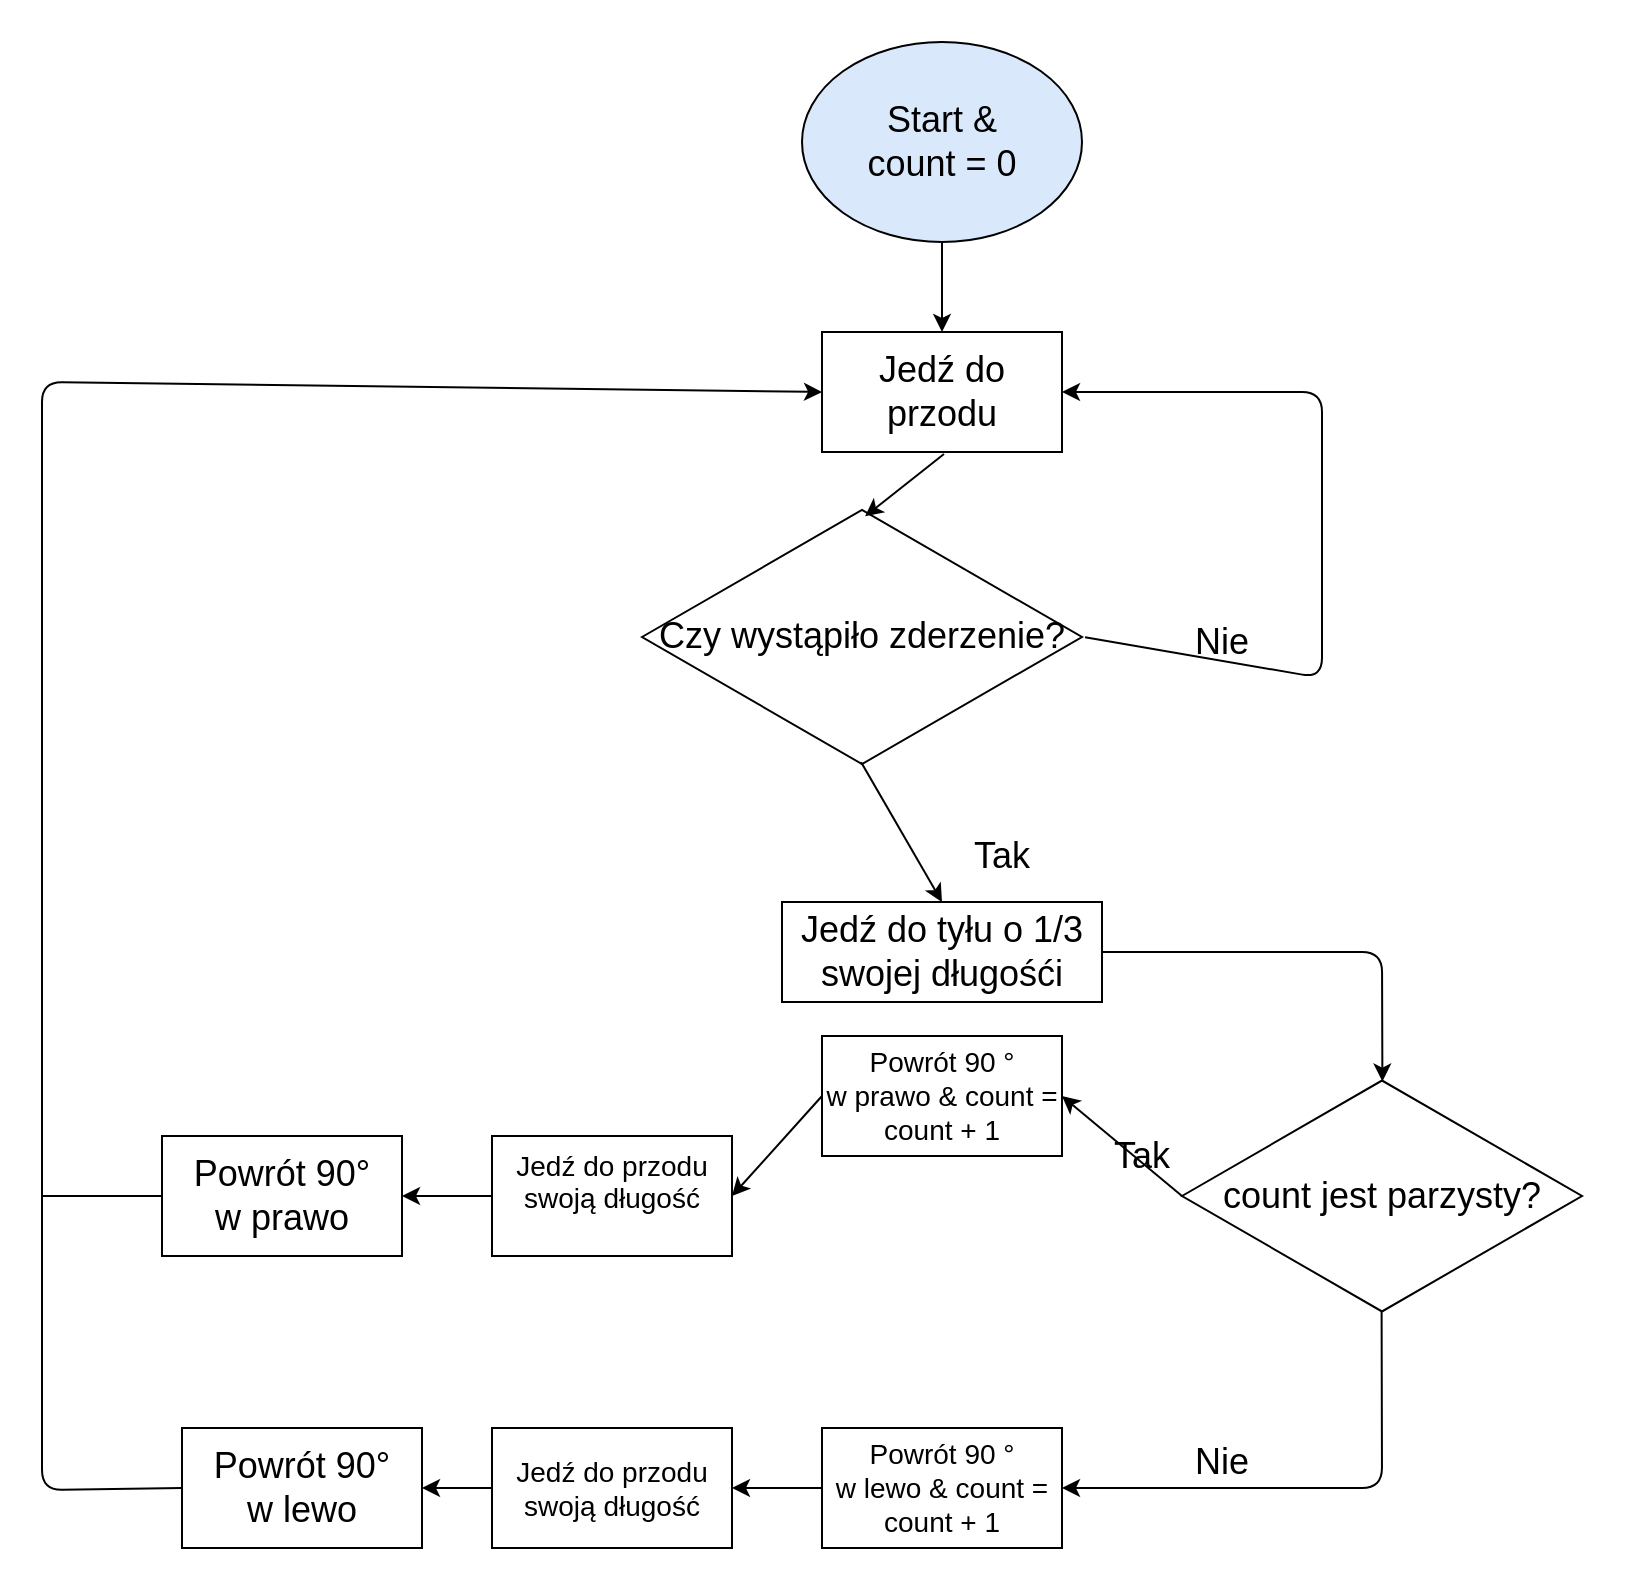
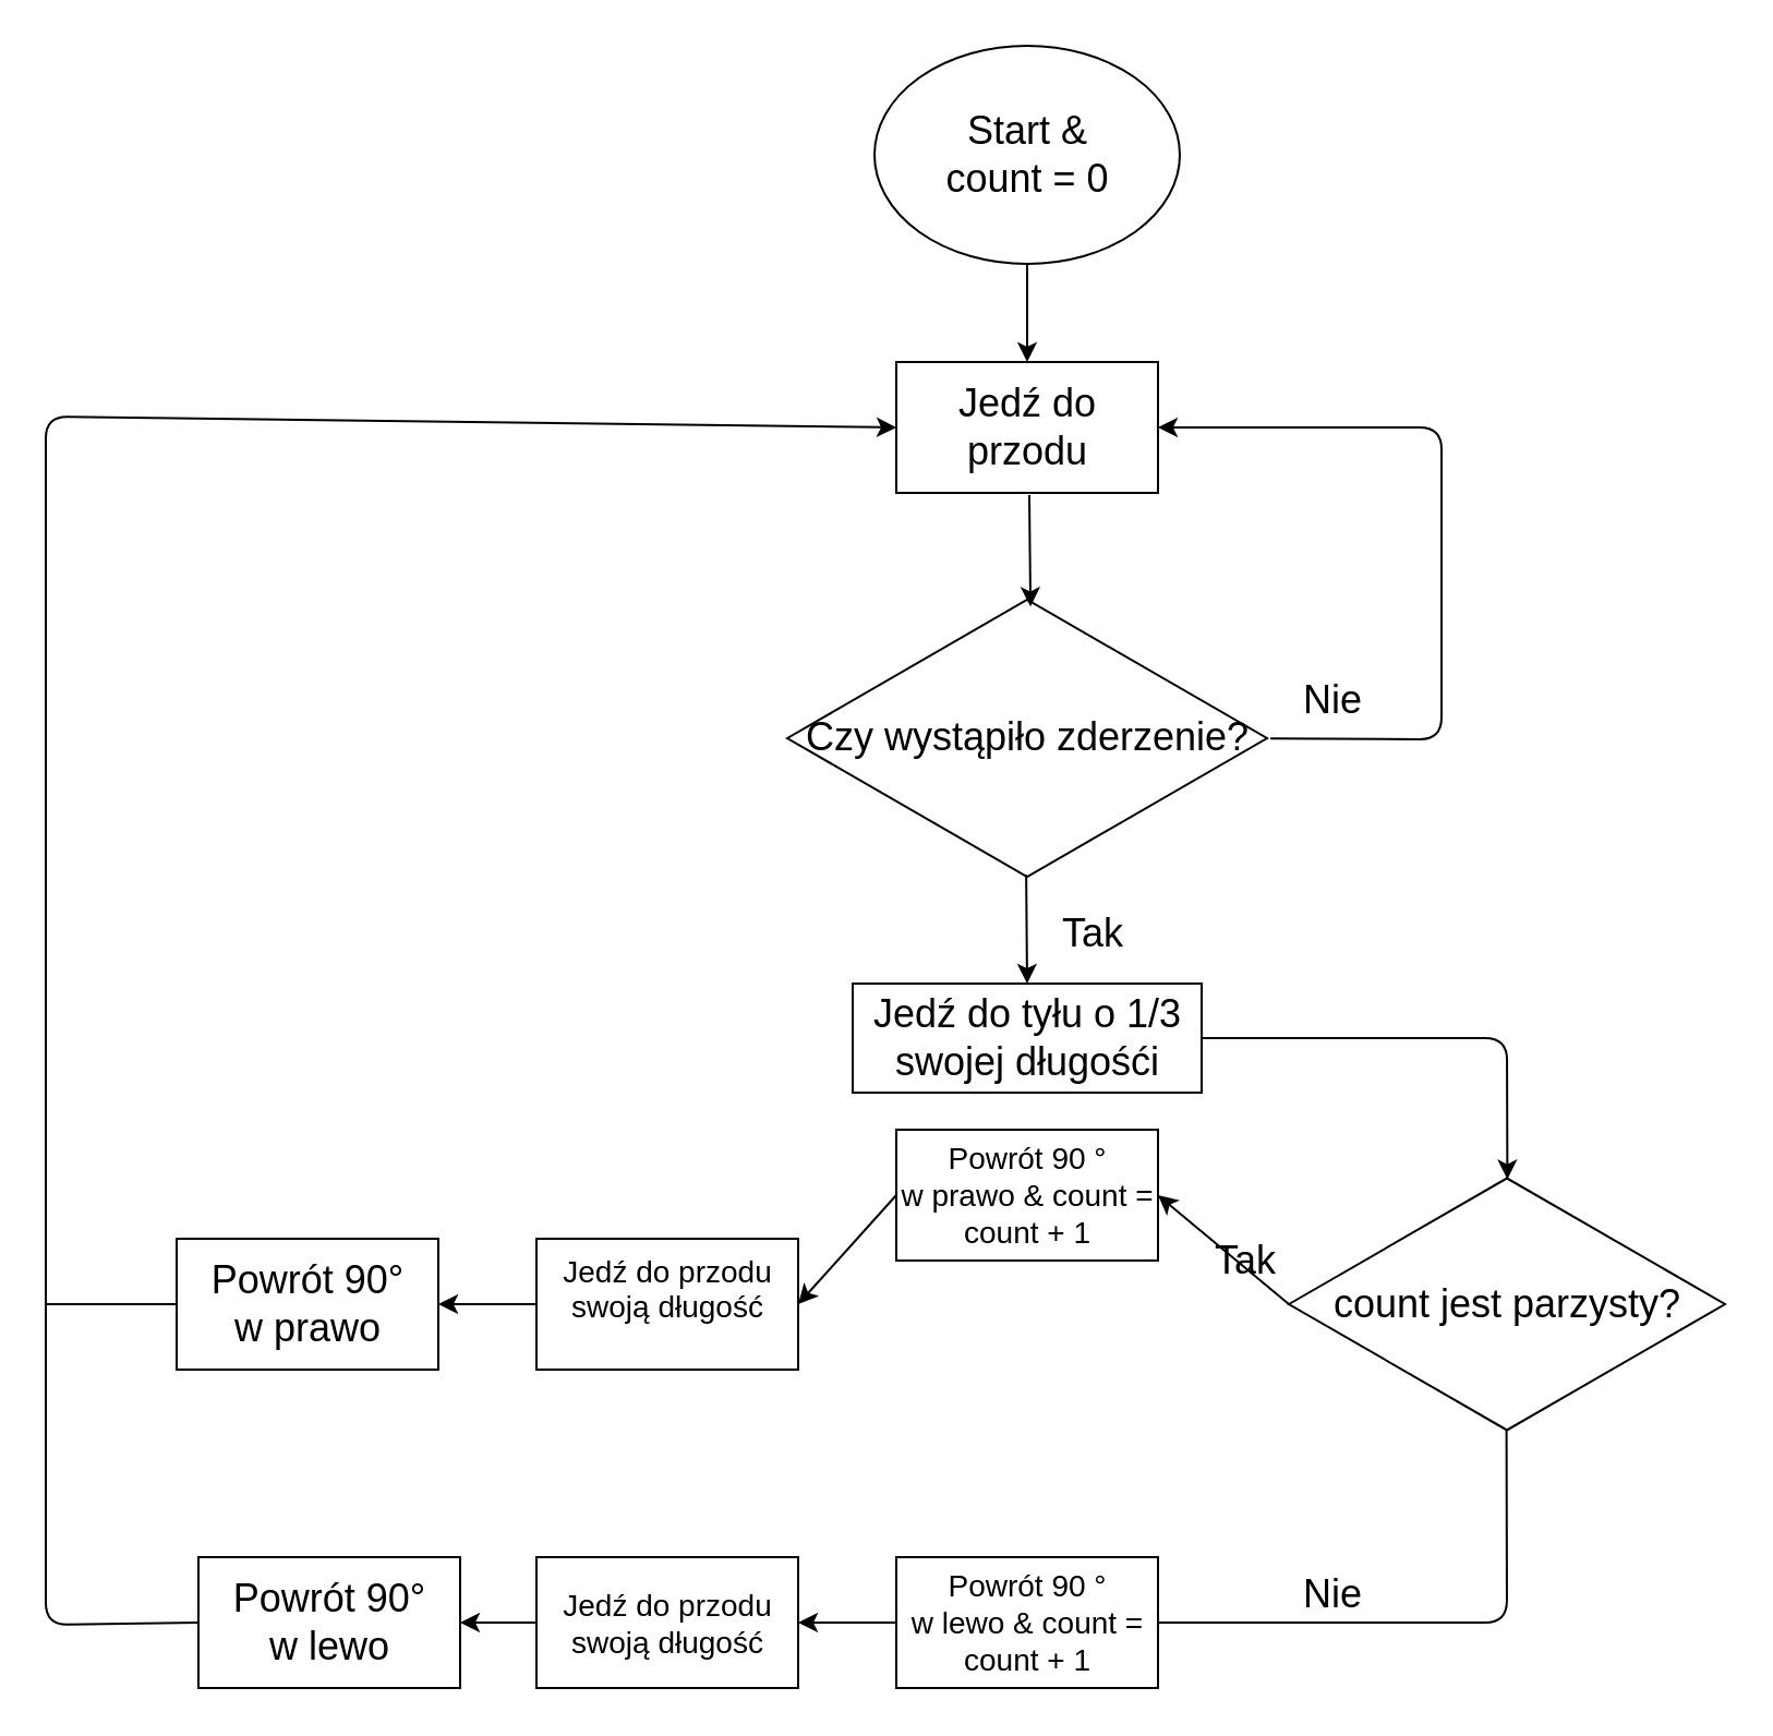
  <mxCell id="0" />
  <mxCell id="1" parent="0" />
  <mxCell id="2" style="edgeStyle=orthogonalEdgeStyle;rounded=0;orthogonalLoop=1;jettySize=auto;html=1;exitX=0.5;exitY=1;exitDx=0;exitDy=0;" edge="1" parent="1" source="3" target="4"><mxGeometry relative="1" as="geometry" /></mxCell>
- <mxCell id="3" value="&lt;font style=&quot;font-size: 18px&quot;&gt;Start &amp;amp;&lt;br&gt;count = 0&lt;/font&gt;&lt;br&gt;" style="ellipse;whiteSpace=wrap;html=1;fillColor=#dae8fc;" vertex="1" parent="1"><mxGeometry x="400.5" y="20.5" width="140" height="100" as="geometry" /></mxCell>
+ <mxCell id="3" value="&lt;font style=&quot;font-size: 18px&quot;&gt;Start &amp;amp;&lt;br&gt;count = 0&lt;/font&gt;&lt;br&gt;" style="ellipse;whiteSpace=wrap;html=1;" vertex="1" parent="1"><mxGeometry x="400.5" y="20.5" width="140" height="100" as="geometry" /></mxCell>
  <mxCell id="4" value="&lt;font style=&quot;font-size: 18px&quot;&gt;Jedź do przodu&lt;/font&gt;" style="rounded=0;whiteSpace=wrap;html=1;" vertex="1" parent="1"><mxGeometry x="410.5" y="165.5" width="120" height="60" as="geometry" /></mxCell>
- <mxCell id="5" value="&lt;font style=&quot;font-size: 18px&quot;&gt;Czy wystąpiło zderzenie?&lt;/font&gt;" style="html=1;whiteSpace=wrap;aspect=fixed;shape=isoRectangle;" vertex="1" parent="1"><mxGeometry x="320.5" y="252" width="220" height="132" as="geometry" /></mxCell>
+ <mxCell id="5" value="&lt;font style=&quot;font-size: 18px&quot;&gt;Czy wystąpiło zderzenie?&lt;/font&gt;" style="html=1;whiteSpace=wrap;aspect=fixed;shape=isoRectangle;" vertex="1" parent="1"><mxGeometry x="360.5" y="272" width="220" height="132" as="geometry" /></mxCell>
  <mxCell id="6" value="&lt;font style=&quot;font-size: 14px&quot;&gt;Powrót 90 °&lt;br&gt;w prawo &amp;amp; count = count + 1&lt;/font&gt;" style="rounded=0;whiteSpace=wrap;html=1;" vertex="1" parent="1"><mxGeometry x="410.5" y="517.5" width="120" height="60" as="geometry" /></mxCell>
  <mxCell id="7" value="" style="endArrow=classic;html=1;exitX=1.007;exitY=0.501;exitDx=0;exitDy=0;exitPerimeter=0;entryX=1;entryY=0.5;entryDx=0;entryDy=0;" edge="1" parent="1" source="5" target="4"><mxGeometry width="50" height="50" relative="1" as="geometry"><mxPoint x="630.5" y="370.5" as="sourcePoint" /><mxPoint x="700.5" y="220.5" as="targetPoint" /><Array as="points"><mxPoint x="660.5" y="338.5" /><mxPoint x="660.5" y="195.5" /></Array></mxGeometry></mxCell>
  <mxCell id="8" value="" style="endArrow=classic;html=1;exitX=0.498;exitY=0.974;exitDx=0;exitDy=0;exitPerimeter=0;entryX=0.5;entryY=0;entryDx=0;entryDy=0;" edge="1" parent="1" source="5" target="22"><mxGeometry width="50" height="50" relative="1" as="geometry"><mxPoint x="540.5" y="430.5" as="sourcePoint" /><mxPoint x="590.5" y="380.5" as="targetPoint" /></mxGeometry></mxCell>
  <mxCell id="9" value="" style="endArrow=classic;html=1;entryX=0.507;entryY=0.043;entryDx=0;entryDy=0;entryPerimeter=0;" edge="1" parent="1" target="5"><mxGeometry width="50" height="50" relative="1" as="geometry"><mxPoint x="471.5" y="226.5" as="sourcePoint" /><mxPoint x="770.5" y="250.5" as="targetPoint" /></mxGeometry></mxCell>
  <mxCell id="10" value="&lt;font style=&quot;font-size: 14px&quot;&gt;&lt;span&gt;Powrót 90 °&lt;/span&gt;&lt;br&gt;&lt;span&gt;w lewo &amp;amp; count = count + 1&lt;/span&gt;&lt;/font&gt;" style="rounded=0;whiteSpace=wrap;html=1;" vertex="1" parent="1"><mxGeometry x="410.5" y="713.5" width="120" height="60" as="geometry" /></mxCell>
  <mxCell id="11" value="&lt;span&gt;&lt;font style=&quot;font-size: 14px&quot;&gt;Jedź do przodu swoją długość&lt;br&gt;&lt;/font&gt;&lt;br&gt;&lt;/span&gt;" style="rounded=0;whiteSpace=wrap;html=1;" vertex="1" parent="1"><mxGeometry x="245.5" y="567.5" width="120" height="60" as="geometry" /></mxCell>
  <mxCell id="12" value="&lt;span&gt;&lt;font style=&quot;font-size: 14px&quot;&gt;Jedź do przodu swoją długość&lt;/font&gt;&lt;/span&gt;&lt;br&gt;" style="rounded=0;whiteSpace=wrap;html=1;" vertex="1" parent="1"><mxGeometry x="245.5" y="713.5" width="120" height="60" as="geometry" /></mxCell>
  <mxCell id="13" value="&lt;font style=&quot;font-size: 18px&quot;&gt;&lt;span&gt;Powrót 90°&lt;/span&gt;&lt;br&gt;&lt;span&gt;w prawo&lt;/span&gt;&lt;/font&gt;" style="rounded=0;whiteSpace=wrap;html=1;" vertex="1" parent="1"><mxGeometry x="80.5" y="567.5" width="120" height="60" as="geometry" /></mxCell>
  <mxCell id="14" value="&lt;font style=&quot;font-size: 18px&quot;&gt;&lt;span&gt;Powrót 90°&lt;/span&gt;&lt;br&gt;&lt;span&gt;w lewo&lt;/span&gt;&lt;/font&gt;" style="rounded=0;whiteSpace=wrap;html=1;" vertex="1" parent="1"><mxGeometry x="90.5" y="713.5" width="120" height="60" as="geometry" /></mxCell>
  <mxCell id="15" value="" style="endArrow=classic;html=1;exitX=0;exitY=0.5;exitDx=0;exitDy=0;entryX=0;entryY=0.5;entryDx=0;entryDy=0;" edge="1" parent="1" source="14" target="4"><mxGeometry width="50" height="50" relative="1" as="geometry"><mxPoint x="80.5" y="740.5" as="sourcePoint" /><mxPoint x="20.5" y="430.5" as="targetPoint" /><Array as="points"><mxPoint x="20.5" y="744.5" /><mxPoint x="20.5" y="190.5" /></Array></mxGeometry></mxCell>
  <mxCell id="16" value="" style="endArrow=none;html=1;entryX=0;entryY=0.5;entryDx=0;entryDy=0;" edge="1" parent="1" target="13"><mxGeometry width="50" height="50" relative="1" as="geometry"><mxPoint x="20.5" y="597.5" as="sourcePoint" /><mxPoint x="60.5" y="793.5" as="targetPoint" /></mxGeometry></mxCell>
  <mxCell id="17" value="" style="endArrow=classic;html=1;exitX=0;exitY=0.5;exitDx=0;exitDy=0;entryX=1;entryY=0.5;entryDx=0;entryDy=0;" edge="1" parent="1" source="11" target="13"><mxGeometry width="50" height="50" relative="1" as="geometry"><mxPoint x="10.5" y="843.5" as="sourcePoint" /><mxPoint x="60.5" y="793.5" as="targetPoint" /></mxGeometry></mxCell>
  <mxCell id="18" value="" style="endArrow=classic;html=1;exitX=0;exitY=0.5;exitDx=0;exitDy=0;entryX=1;entryY=0.5;entryDx=0;entryDy=0;" edge="1" parent="1" source="12" target="14"><mxGeometry width="50" height="50" relative="1" as="geometry"><mxPoint x="270.5" y="893.5" as="sourcePoint" /><mxPoint x="320.5" y="843.5" as="targetPoint" /></mxGeometry></mxCell>
  <mxCell id="19" value="" style="endArrow=classic;html=1;exitX=0;exitY=0.5;exitDx=0;exitDy=0;entryX=1;entryY=0.5;entryDx=0;entryDy=0;" edge="1" parent="1" source="6" target="11"><mxGeometry width="50" height="50" relative="1" as="geometry"><mxPoint x="510.5" y="693.5" as="sourcePoint" /><mxPoint x="560.5" y="643.5" as="targetPoint" /></mxGeometry></mxCell>
  <mxCell id="20" value="" style="endArrow=classic;html=1;exitX=0;exitY=0.5;exitDx=0;exitDy=0;entryX=1;entryY=0.5;entryDx=0;entryDy=0;" edge="1" parent="1" source="10" target="12"><mxGeometry width="50" height="50" relative="1" as="geometry"><mxPoint x="400.5" y="733.5" as="sourcePoint" /><mxPoint x="430.5" y="823.5" as="targetPoint" /></mxGeometry></mxCell>
  <mxCell id="21" value="&lt;font style=&quot;font-size: 18px&quot;&gt;count jest parzysty?&lt;/font&gt;" style="html=1;whiteSpace=wrap;aspect=fixed;shape=isoRectangle;" vertex="1" parent="1"><mxGeometry x="590.5" y="537.5" width="200" height="120" as="geometry" /></mxCell>
  <mxCell id="22" value="&lt;font style=&quot;font-size: 18px&quot;&gt;Jedź do tyłu o&amp;nbsp;1/3 swojej długośći&lt;br&gt;&lt;/font&gt;" style="rounded=0;whiteSpace=wrap;html=1;" vertex="1" parent="1"><mxGeometry x="390.5" y="450.5" width="160" height="50" as="geometry" /></mxCell>
- <mxCell id="23" value="" style="endArrow=classic;html=1;exitX=0.499;exitY=0.98;exitDx=0;exitDy=0;exitPerimeter=0;entryX=1;entryY=0.5;entryDx=0;entryDy=0;" edge="1" parent="1" source="21" target="10"><mxGeometry width="50" height="50" relative="1" as="geometry"><mxPoint x="680.5" y="730.5" as="sourcePoint" /><mxPoint x="730.5" y="680.5" as="targetPoint" /><Array as="points"><mxPoint x="690.5" y="743.5" /></Array></mxGeometry></mxCell>
+ <mxCell id="23" value="" style="endArrow=none;html=1;exitX=0.499;exitY=0.98;exitDx=0;exitDy=0;exitPerimeter=0;entryX=1;entryY=0.5;entryDx=0;entryDy=0;" edge="1" parent="1" source="21" target="10"><mxGeometry width="50" height="50" relative="1" as="geometry"><mxPoint x="680.5" y="730.5" as="sourcePoint" /><mxPoint x="730.5" y="680.5" as="targetPoint" /><Array as="points"><mxPoint x="690.5" y="743.5" /></Array></mxGeometry></mxCell>
  <mxCell id="24" value="" style="endArrow=classic;html=1;entryX=1;entryY=0.5;entryDx=0;entryDy=0;" edge="1" parent="1" target="6"><mxGeometry width="50" height="50" relative="1" as="geometry"><mxPoint x="590.5" y="597.5" as="sourcePoint" /><mxPoint x="830.5" y="700.5" as="targetPoint" /></mxGeometry></mxCell>
  <mxCell id="25" value="" style="endArrow=classic;html=1;exitX=1;exitY=0.5;exitDx=0;exitDy=0;entryX=0.501;entryY=0.023;entryDx=0;entryDy=0;entryPerimeter=0;" edge="1" parent="1" source="22" target="21"><mxGeometry width="50" height="50" relative="1" as="geometry"><mxPoint x="580.5" y="490.5" as="sourcePoint" /><mxPoint x="691.5" y="537.5" as="targetPoint" /><Array as="points"><mxPoint x="690.5" y="475.5" /></Array></mxGeometry></mxCell>
  <mxCell id="26" value="&lt;font style=&quot;font-size: 18px&quot;&gt;Nie&lt;/font&gt;" style="text;html=1;strokeColor=none;fillColor=none;align=center;verticalAlign=middle;whiteSpace=wrap;rounded=0;" vertex="1" parent="1"><mxGeometry x="590.5" y="720.5" width="40" height="20" as="geometry" /></mxCell>
  <mxCell id="27" value="&lt;font style=&quot;font-size: 18px&quot;&gt;Tak&lt;/font&gt;" style="text;html=1;strokeColor=none;fillColor=none;align=center;verticalAlign=middle;whiteSpace=wrap;rounded=0;" vertex="1" parent="1"><mxGeometry x="550.5" y="567.5" width="40" height="20" as="geometry" /></mxCell>
  <mxCell id="28" value="&lt;font style=&quot;font-size: 18px&quot;&gt;Nie&lt;/font&gt;" style="text;html=1;strokeColor=none;fillColor=none;align=center;verticalAlign=middle;whiteSpace=wrap;rounded=0;" vertex="1" parent="1"><mxGeometry x="590.5" y="310.5" width="40" height="20" as="geometry" /></mxCell>
  <mxCell id="29" value="&lt;font style=&quot;font-size: 18px&quot;&gt;Tak&lt;/font&gt;" style="text;html=1;strokeColor=none;fillColor=none;align=center;verticalAlign=middle;whiteSpace=wrap;rounded=0;" vertex="1" parent="1"><mxGeometry x="480.5" y="417.5" width="40" height="20" as="geometry" /></mxCell>
